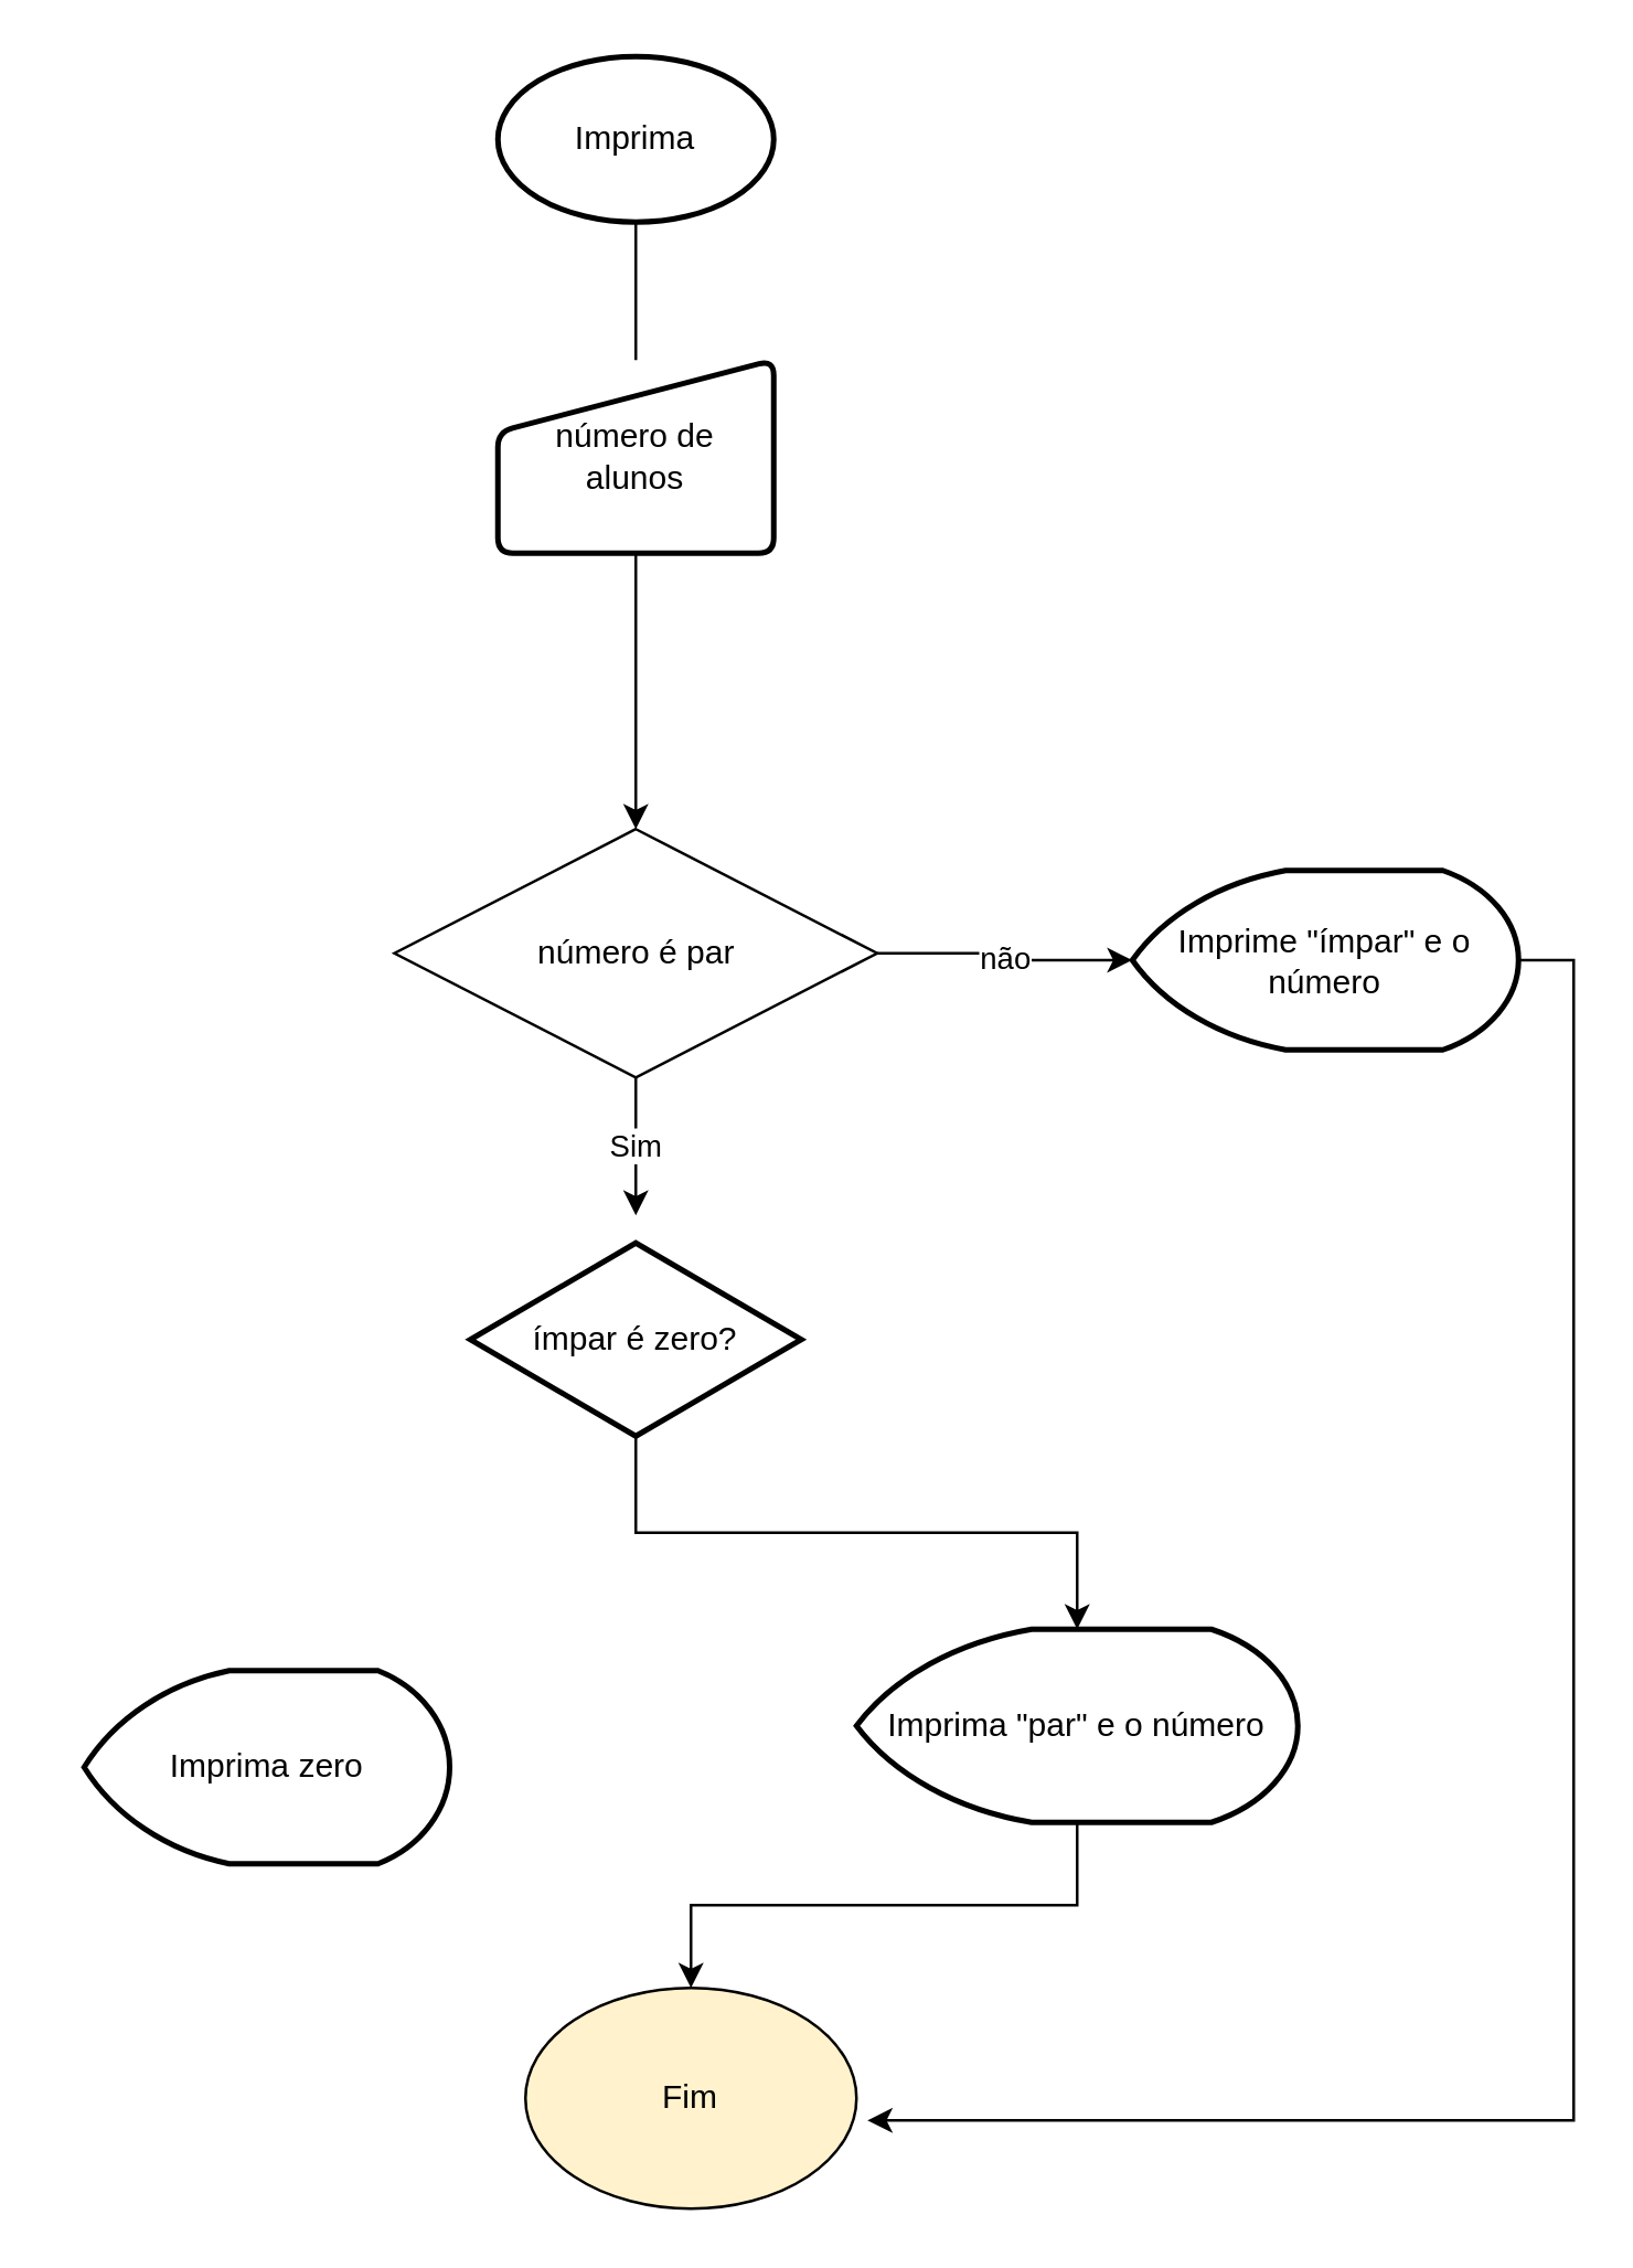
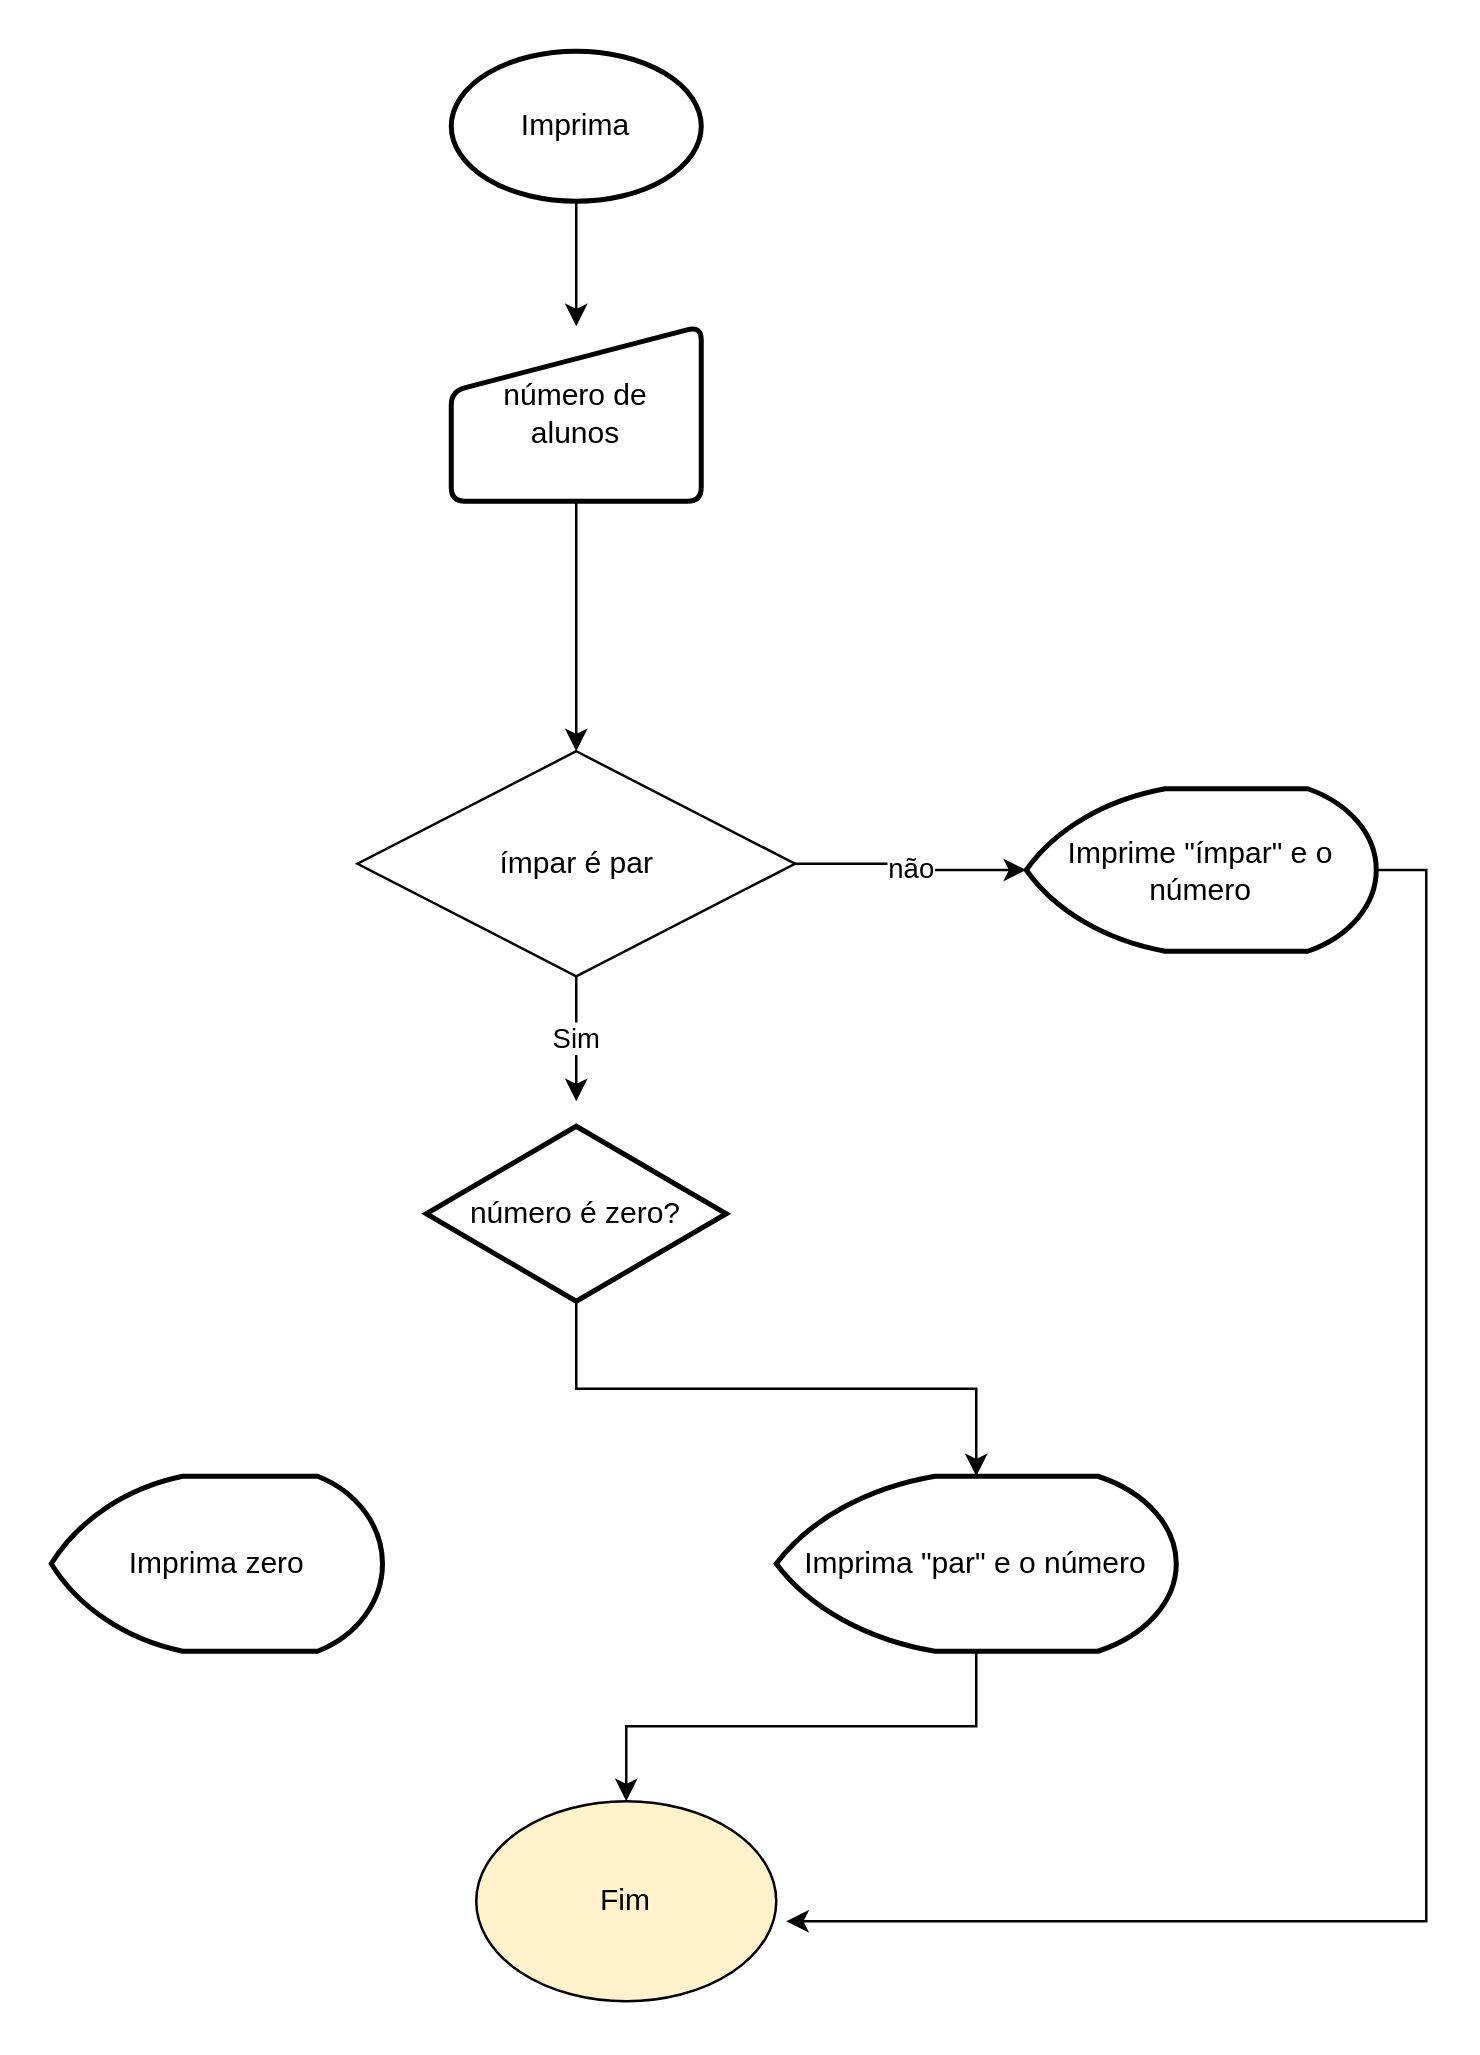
  <mxCell id="0" />
  <mxCell id="1" parent="0" />
- <mxCell id="2" style="edgeStyle=orthogonalEdgeStyle;rounded=0;orthogonalLoop=1;jettySize=auto;html=1;endArrow=none;" edge="1" parent="1" source="3" target="5"><mxGeometry relative="1" as="geometry"><mxPoint x="230" y="170" as="targetPoint" /></mxGeometry></mxCell>
+ <mxCell id="2" style="edgeStyle=orthogonalEdgeStyle;rounded=0;orthogonalLoop=1;jettySize=auto;html=1;" edge="1" parent="1" source="3" target="5"><mxGeometry relative="1" as="geometry"><mxPoint x="230" y="170" as="targetPoint" /></mxGeometry></mxCell>
  <mxCell id="3" value="Imprima" style="strokeWidth=2;html=1;shape=mxgraph.flowchart.start_1;whiteSpace=wrap;" vertex="1" parent="1"><mxGeometry x="180" y="20" width="100" height="60" as="geometry" /></mxCell>
  <mxCell id="4" style="edgeStyle=orthogonalEdgeStyle;rounded=0;orthogonalLoop=1;jettySize=auto;html=1;" edge="1" parent="1" source="5"><mxGeometry relative="1" as="geometry"><mxPoint x="230" y="300" as="targetPoint" /></mxGeometry></mxCell>
  <mxCell id="5" value="número de&lt;br&gt;alunos" style="html=1;strokeWidth=2;shape=manualInput;whiteSpace=wrap;rounded=1;size=26;arcSize=11;" vertex="1" parent="1"><mxGeometry x="180" y="130" width="100" height="70" as="geometry" /></mxCell>
  <mxCell id="6" value="Sim" style="edgeStyle=orthogonalEdgeStyle;rounded=0;orthogonalLoop=1;jettySize=auto;html=1;" edge="1" parent="1"><mxGeometry relative="1" as="geometry"><mxPoint x="230" y="440" as="targetPoint" /><mxPoint x="230" y="390" as="sourcePoint" /></mxGeometry></mxCell>
  <mxCell id="7" value="não" style="edgeStyle=orthogonalEdgeStyle;rounded=0;orthogonalLoop=1;jettySize=auto;html=1;entryX=0;entryY=0.5;entryDx=0;entryDy=0;entryPerimeter=0;" edge="1" parent="1" source="8" target="16"><mxGeometry relative="1" as="geometry" /></mxCell>
- <mxCell id="8" value="número é par" style="rhombus;whiteSpace=wrap;html=1;" vertex="1" parent="1"><mxGeometry x="142.5" y="300" width="175" height="90" as="geometry" /></mxCell>
+ <mxCell id="8" value="ímpar é par" style="rhombus;whiteSpace=wrap;html=1;" vertex="1" parent="1"><mxGeometry x="142.5" y="300" width="175" height="90" as="geometry" /></mxCell>
  <mxCell id="9" style="edgeStyle=orthogonalEdgeStyle;rounded=0;orthogonalLoop=1;jettySize=auto;html=1;exitX=0.5;exitY=1;exitDx=0;exitDy=0;exitPerimeter=0;" edge="1" parent="1" source="10" target="12"><mxGeometry relative="1" as="geometry" /></mxCell>
- <mxCell id="10" value="ímpar é zero?" style="strokeWidth=2;html=1;shape=mxgraph.flowchart.decision;whiteSpace=wrap;" vertex="1" parent="1"><mxGeometry x="170" y="450" width="120" height="70" as="geometry" /></mxCell>
+ <mxCell id="10" value="número é zero?" style="strokeWidth=2;html=1;shape=mxgraph.flowchart.decision;whiteSpace=wrap;" vertex="1" parent="1"><mxGeometry x="170" y="450" width="120" height="70" as="geometry" /></mxCell>
  <mxCell id="11" style="edgeStyle=orthogonalEdgeStyle;rounded=0;orthogonalLoop=1;jettySize=auto;html=1;entryX=0.5;entryY=0;entryDx=0;entryDy=0;" edge="1" parent="1" source="12" target="14"><mxGeometry relative="1" as="geometry"><Array as="points"><mxPoint x="390" y="690" /><mxPoint x="250" y="690" /></Array></mxGeometry></mxCell>
  <mxCell id="12" value="Imprima &quot;par&quot; e o número" style="strokeWidth=2;html=1;shape=mxgraph.flowchart.display;whiteSpace=wrap;" vertex="1" parent="1"><mxGeometry x="310" y="590" width="160" height="70" as="geometry" /></mxCell>
- <mxCell id="13" value="Imprima zero" style="strokeWidth=2;html=1;shape=mxgraph.flowchart.display;whiteSpace=wrap;" vertex="1" parent="1"><mxGeometry x="30" y="605" width="132.5" height="70" as="geometry" /></mxCell>
+ <mxCell id="13" value="Imprima zero" style="strokeWidth=2;html=1;shape=mxgraph.flowchart.display;whiteSpace=wrap;" vertex="1" parent="1"><mxGeometry x="20" y="590" width="132.5" height="70" as="geometry" /></mxCell>
  <mxCell id="14" value="Fim" style="ellipse;whiteSpace=wrap;html=1;fillColor=#fff2cc;" vertex="1" parent="1"><mxGeometry x="190" y="720" width="120" height="80" as="geometry" /></mxCell>
  <mxCell id="15" style="edgeStyle=orthogonalEdgeStyle;rounded=0;orthogonalLoop=1;jettySize=auto;html=1;exitX=1;exitY=0.5;exitDx=0;exitDy=0;exitPerimeter=0;entryX=1.033;entryY=0.6;entryDx=0;entryDy=0;entryPerimeter=0;" edge="1" parent="1" source="16" target="14"><mxGeometry relative="1" as="geometry"><Array as="points"><mxPoint x="570" y="348" /><mxPoint x="570" y="768" /></Array></mxGeometry></mxCell>
  <mxCell id="16" value="Imprime &quot;ímpar&quot; e o número" style="strokeWidth=2;html=1;shape=mxgraph.flowchart.display;whiteSpace=wrap;" vertex="1" parent="1"><mxGeometry x="410" y="315" width="140" height="65" as="geometry" /></mxCell>
